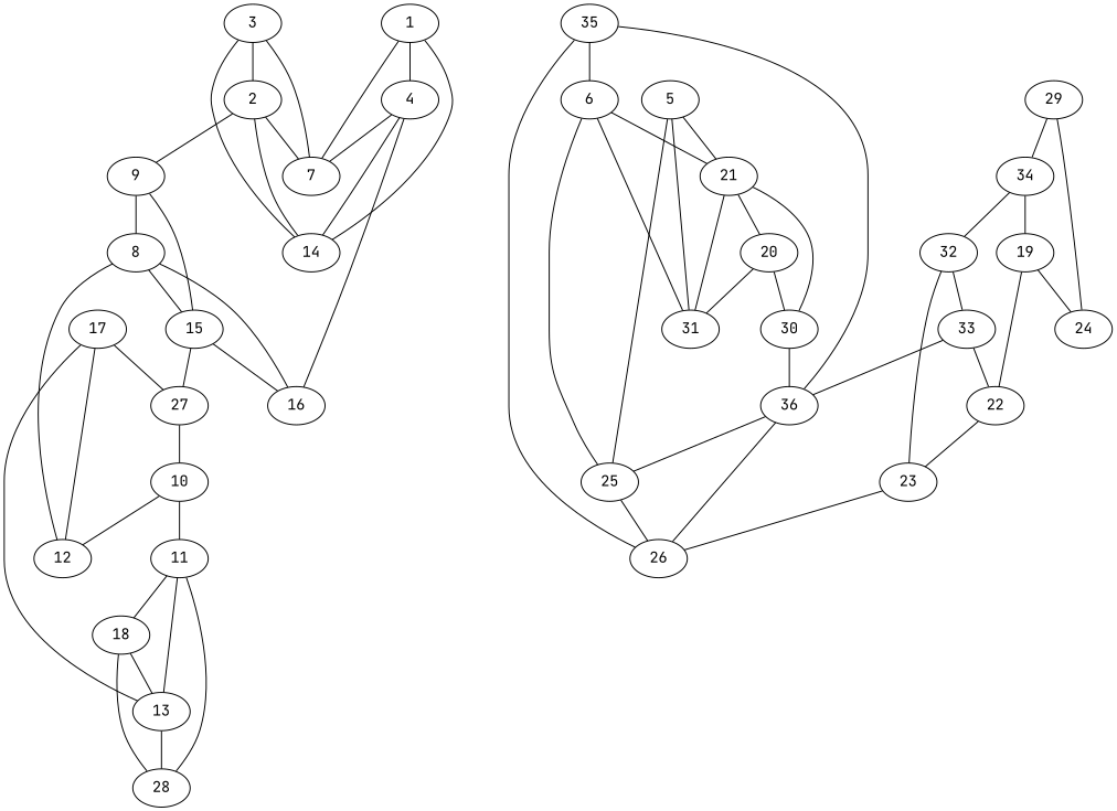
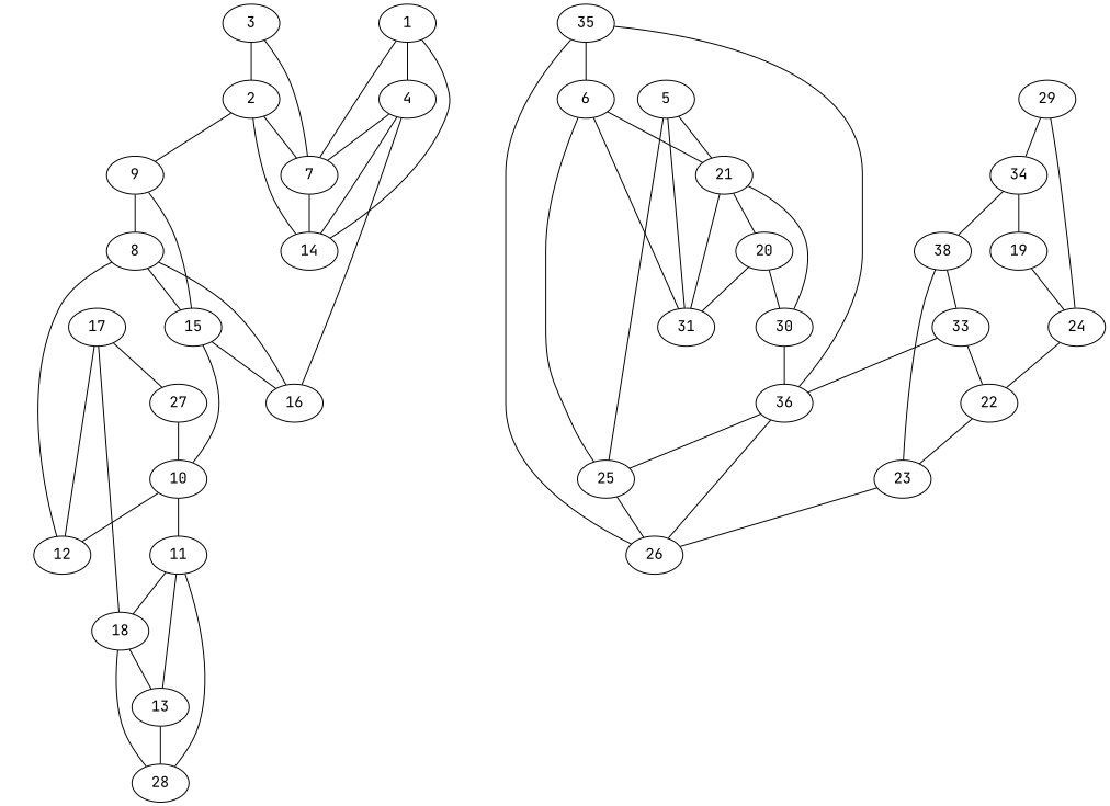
  graph {
    fontname="JetBrains Mono"
    node [aaLength=4 fontname="JetBrains Mono" sequence=vanDerWaals type=1]
    edge [distance0=7.0 fontname="JetBrains Mono" frequency=1 type0=2]
    1 [aaLength=8 sequence=PIETLVDI type=0]
    4 [sequence=IFKP type=0]
    7 [aaLength=8 sequence=EYPDEIEY]
    14 [aaLength=8 sequence=EYPDEIEY]
    16 [aaLength=3 sequence=CGG]
    2 [sequence=IFKP type=0]
    9 [sequence=RCGG]
    8 [aaLength=8 sequence=NDEGLECV]
    15 [aaLength=8 sequence=NDEGLECV]
    12 [aaLength=7 sequence=TMQIMRI]
    27 [aaLength=7 sequence=TMQIMRI]
    3 [aaLength=8 sequence=PIETLVDI type=0]
    5 [aaLength=3 type=0]
    21 [aaLength=9]
    25
    31 [aaLength=8]
    20 [aaLength=11]
    30 [aaLength=11]
    26
    36
    6 [aaLength=3 type=0]
    10 [aaLength=12 sequence=KPHQGQHIGEMS]
    11 [aaLength=11 sequence=NKCECRPKKD]
    13 [aaLength=6]
    18 [aaLength=11 sequence=NKCECRPKKD]
    28 [aaLength=6]
    17 [aaLength=11 sequence=KPHQGQHIGEM]
    19 [aaLength=5]
    24 [aaLength=3]
    22
    23 [aaLength=3]
    29 [aaLength=5]
    34 [aaLength=3]
-   32 [aaLength=5]
+   32 [aaLength=5 label=38]
    33 [aaLength=3]
    35
    1 -- 4 [distance0=18.83715 type0=3]
    1 -- 7 [distance0=18.62326 type0=1]
    1 -- 14 [distance0=18.62326]
    4 -- 7 [distance0=18.18692 type0=1]
    4 -- 14 [distance0=18.18692]
    4 -- 16 [type0=4]
    2 -- 7 [distance0=15.9316 type0=1]
    2 -- 14 [distance0=15.9316]
    2 -- 9 [distance0=17.02398 distance1=6.0 frequency=2 type0=3 type1=4]
    9 -- 8 [distance0=6.0 distance1=2.0 frequency=2 type1=4]
    9 -- 15 [distance0=6.0 type0=3]
    8 -- 16 [distance0=5.0]
    8 -- 15 [distance0=0.0 type0=1]
    8 -- 12 [type0=4]
    15 -- 16 [distance0=5.0]
-   15 -- 27 [type0=4]
+   15 -- 10 [type0=4]
    27 -- 10
    3 -- 7 [distance0=17.91638 type0=1]
-   3 -- 14 [distance0=17.91638 distance1=2.0 frequency=2 type1=4]
+   7 -- 14 [distance0=17.91638 distance1=2.0 frequency=2 type1=4]
    3 -- 2 [distance0=21.25438 type0=3]
    5 -- 21 [distance0=20.98544 distance1=0.0 frequency=2 type0=1 type1=4]
    5 -- 25 [distance0=22.09952 type0=3]
    5 -- 31 [distance0=21.19879]
    21 -- 31 [distance0=1.0 type0=1]
    21 -- 20 [distance0=11.0 distance1=0.0 frequency=2 type1=4]
    21 -- 30 [distance0=11.0 type0=3]
    25 -- 26
    20 -- 31 [distance0=10.0]
    20 -- 30 [distance0=0.0 type0=1]
    30 -- 36 [distance0=10.0]
    26 -- 36 [distance0=0.0 type0=1]
    36 -- 25
    6 -- 21 [distance0=22.8386 type0=1]
    6 -- 25 [distance0=23.86633 type0=3]
    6 -- 31 [distance0=23.0348 distance1=0.0 frequency=2 type1=4]
    10 -- 12
    10 -- 11 [distance0=4.0 type0=4]
    11 -- 13 [distance0=12.0 distance1=0.0 frequency=2 type1=4]
    11 -- 18 [distance0=0.0 type0=1]
    13 -- 28 [distance0=0.0 type0=1]
    18 -- 13 [distance0=12.0]
    18 -- 28 [distance0=0.0 type0=4]
    28 -- 11 [distance0=12.0]
    17 -- 12
    17 -- 27 [type0=3]
-   17 -- 13 [distance0=5.0 type0=4]
+   17 -- 18 [distance0=5.0 type0=4]
    19 -- 24 [distance0=10.0 distance1=0.0 frequency=2 type1=4]
-   19 -- 22 [distance0=0.0 type0=4]
+   24 -- 22 [distance0=0.0 type0=4]
    22 -- 23 [distance1=0.0 frequency=2 type1=4]
    23 -- 26 [distance0=0.0 type0=4]
    29 -- 24 [distance0=10.0]
    29 -- 34 [distance0=10.0 distance1=0.0 frequency=2 type0=3 type1=4]
    34 -- 19 [distance0=10.0]
    34 -- 32 [distance0=0.0 type0=4]
    32 -- 23 [distance0=8.0]
    32 -- 33 [distance0=8.0 distance1=0.0 frequency=2 type0=3 type1=4]
    33 -- 36 [distance0=0.0 type0=4]
    33 -- 22
    35 -- 26
    35 -- 36 [type0=3]
    35 -- 6 [distance0=0.0 type0=4]
  }
